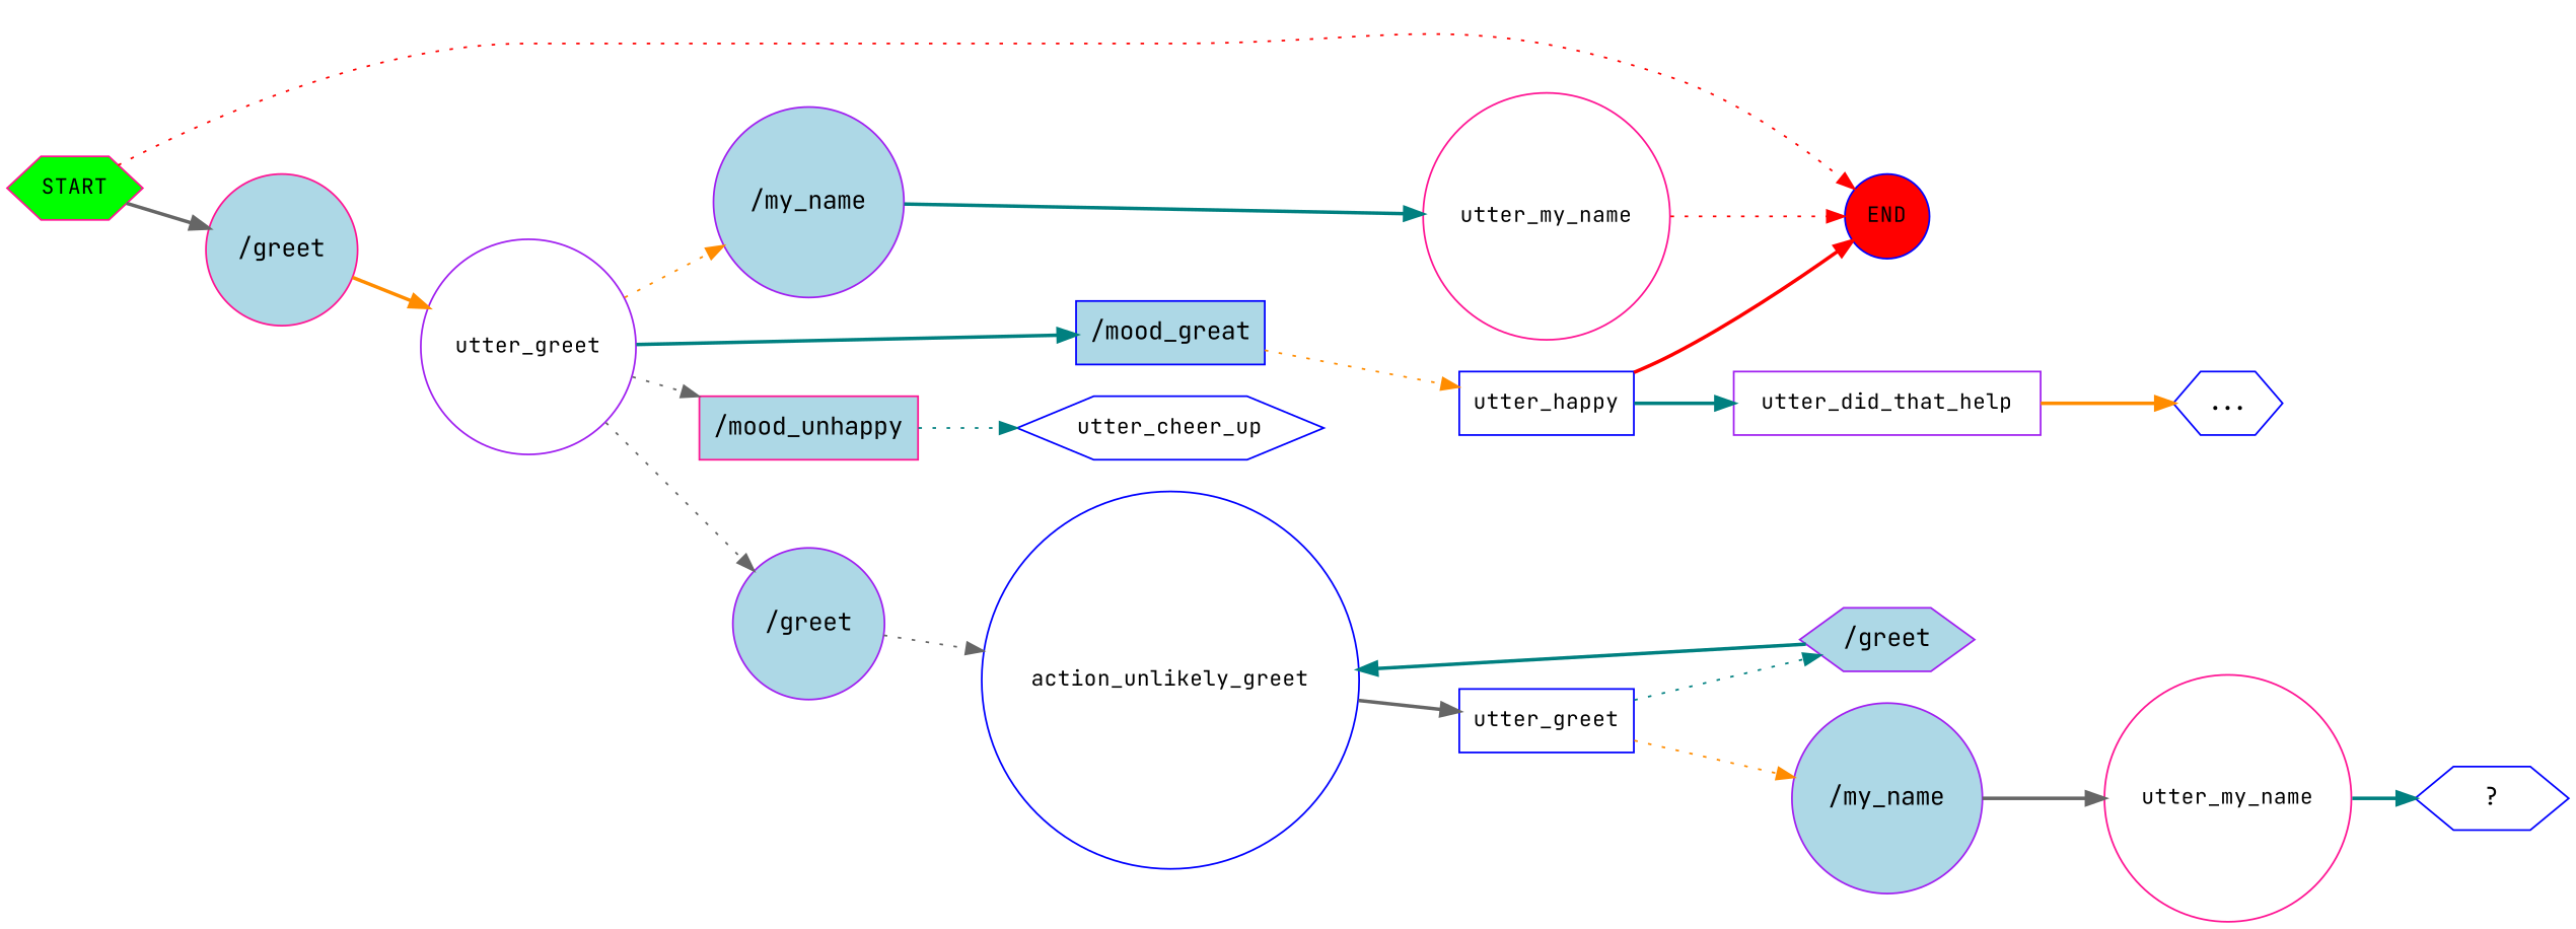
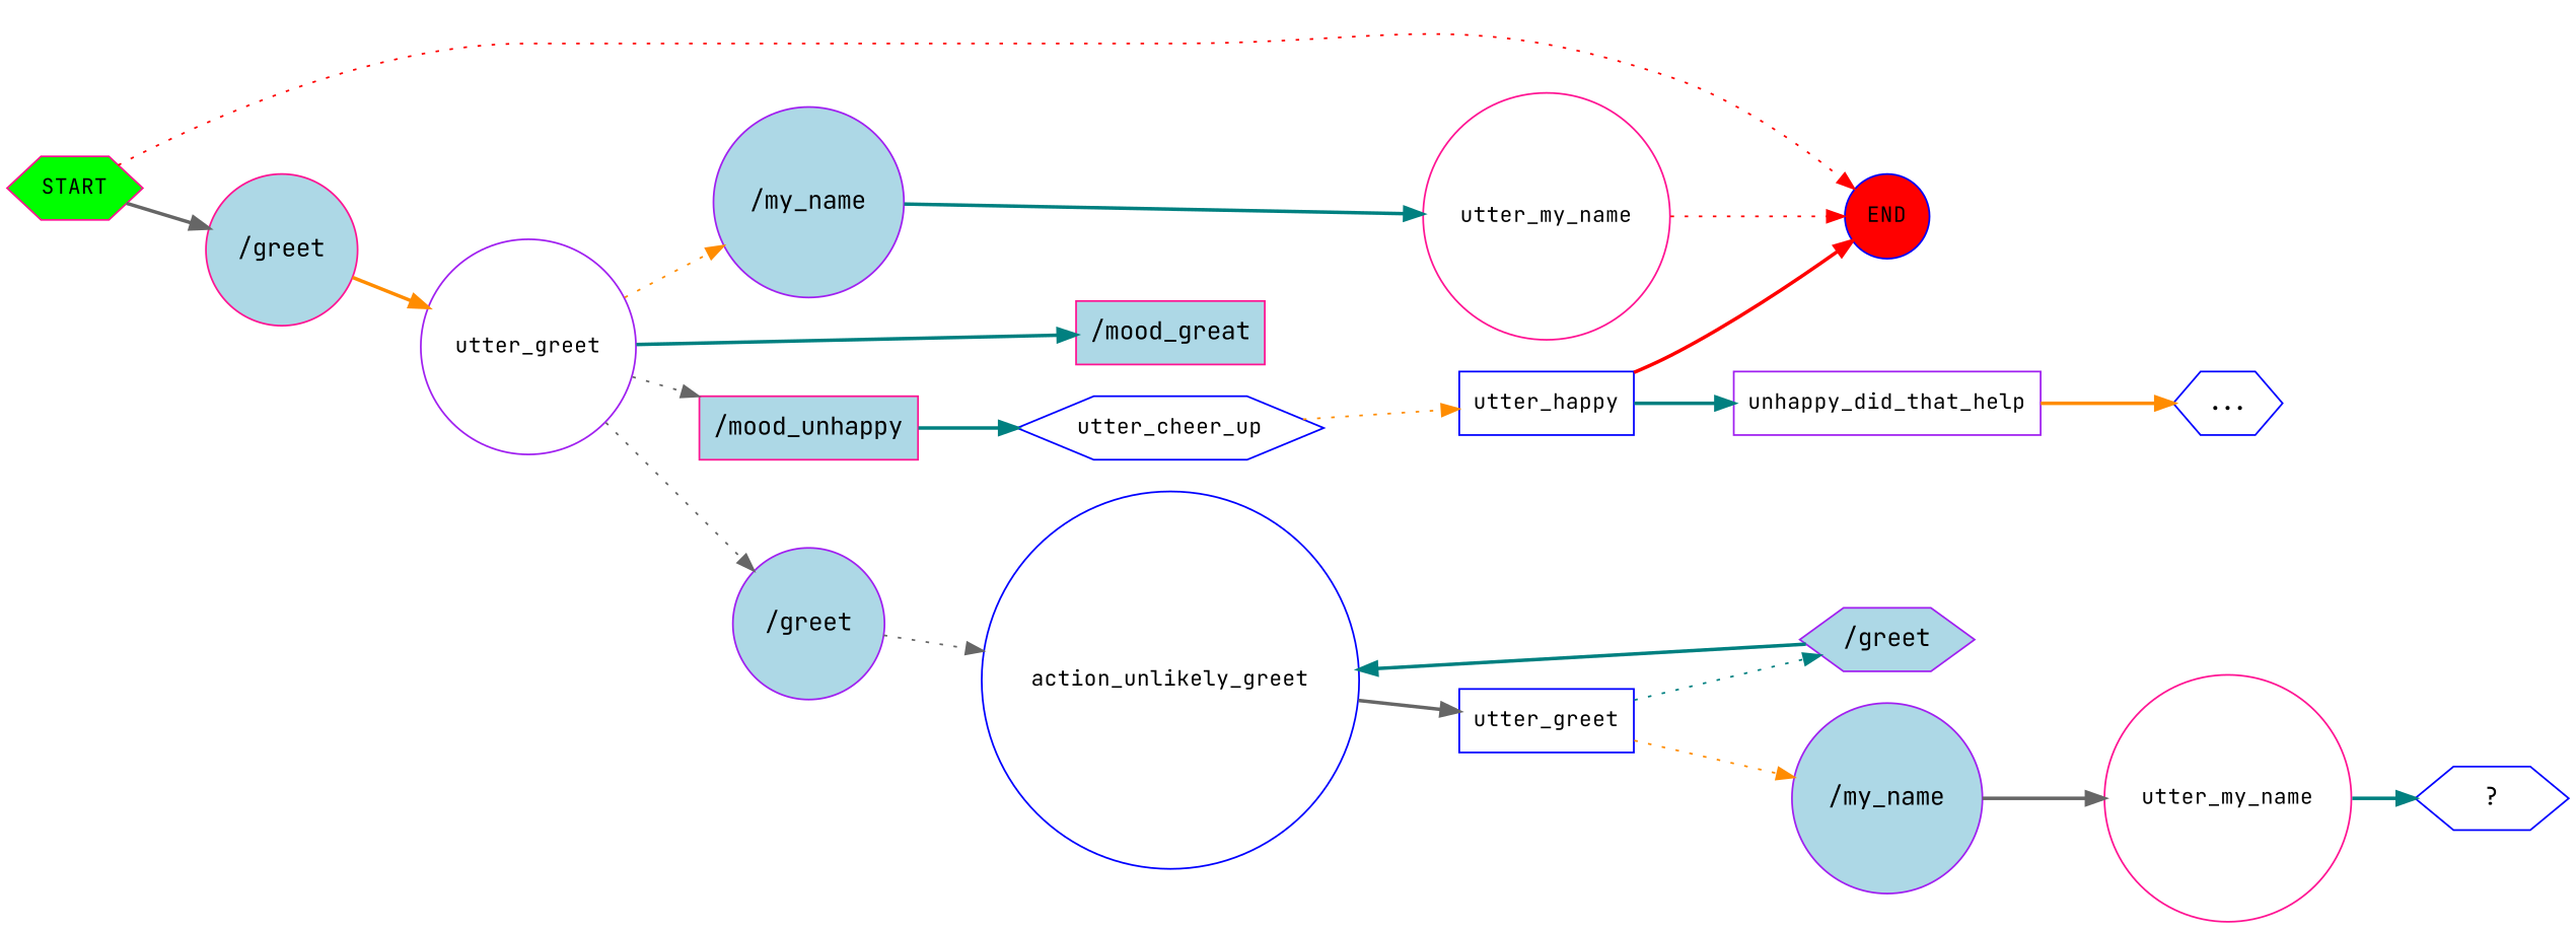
  digraph {
    fontname="JetBrains Mono"
    rankdir=LR
    node [color=blue fontname="JetBrains Mono" fontsize=12 shape=circle]
    edge [color=teal fontname="JetBrains Mono" style=bold]
    n1 [color=deeppink fillcolor=green label=START shape=hexagon style=filled]
    n2 [fillcolor=red label=END style=filled]
    n3 [color=deeppink fillcolor=lightblue label="/greet" style=filled fontsize=""]
    n4 [color=purple label=utter_greet]
    n5 [color=purple fillcolor=lightblue label="/my_name" style=filled fontsize=""]
-   n6 [fillcolor=lightblue label="/mood_great" shape=box style=filled fontsize=""]
+   n6 [color=deeppink fillcolor=lightblue label="/mood_great" shape=box style=filled fontsize=""]
    n7 [color=deeppink fillcolor=lightblue label="/mood_unhappy" shape=box style=filled fontsize=""]
    n8 [color=purple fillcolor=lightblue label="/greet" style=filled fontsize=""]
    n9 [color=deeppink label=utter_my_name]
    n10 [label=utter_happy shape=box]
    n11 [label=utter_cheer_up shape=hexagon]
    n12 [label=action_unlikely_greet]
-   n13 [color=purple label=utter_did_that_help shape=box]
+   n13 [color=purple label=unhappy_did_that_help shape=box]
    n14 [label="..." shape=hexagon fontsize=""]
    n15 [label=utter_greet shape=box]
    n16 [color=purple fillcolor=lightblue label="/greet" shape=hexagon style=filled fontsize=""]
    n17 [color=purple fillcolor=lightblue label="/my_name" style=filled fontsize=""]
    n18 [color=deeppink label=utter_my_name]
    n19 [label="  ?  " shape=hexagon fontsize=""]
    n1 -> n2 [color=red style=dotted]
    n1 -> n3 [color=gray40]
    n3 -> n4 [color=darkorange]
    n4 -> n5 [color=darkorange style=dotted]
    n4 -> n6
    n4 -> n7 [color=gray40 style=dotted]
    n4 -> n8 [color=gray40 style=dotted]
    n5 -> n9
-   n6 -> n10 [color=darkorange style=dotted]
-   n7 -> n11 [style=dotted]
+   n11 -> n10 [color=darkorange style=dotted]
+   n7 -> n11
    n8 -> n12 [color=gray40 style=dotted]
    n9 -> n2 [color=red style=dotted]
    n10 -> n2 [color=red]
    n10 -> n13
    n12 -> n15 [color=gray40]
    n13 -> n14 [color=darkorange]
    n15 -> n16 [style=dotted]
    n15 -> n17 [color=darkorange style=dotted]
    n16 -> n12
    n17 -> n18 [color=gray40]
    n18 -> n19
  }
